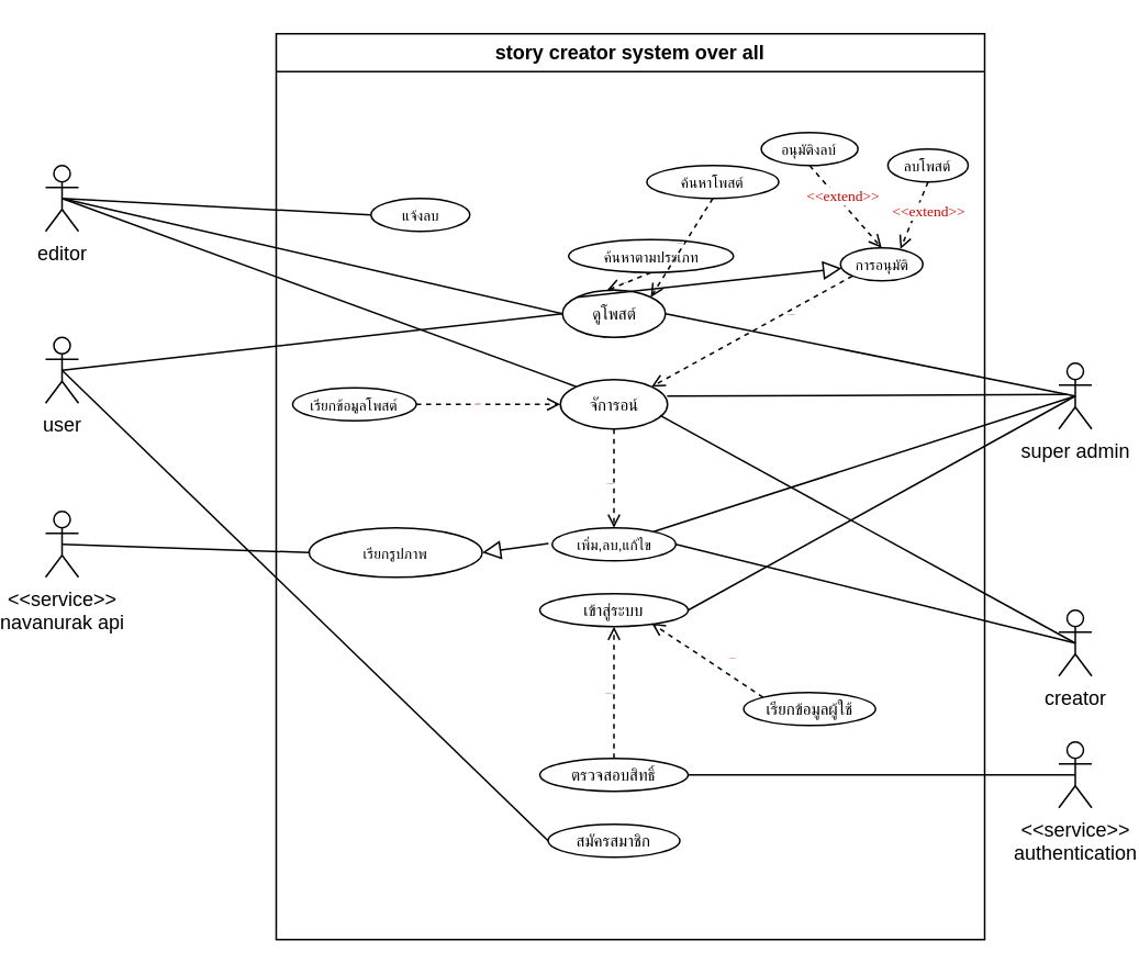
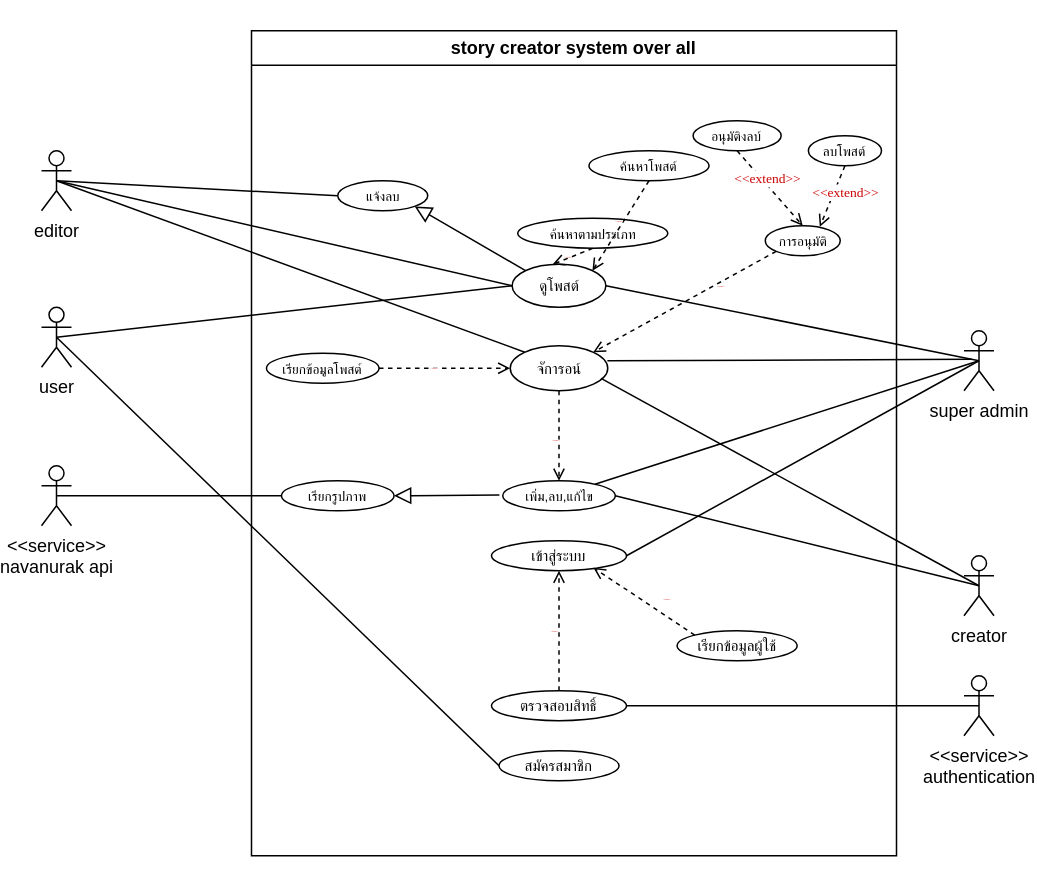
  <mxCell id="0" />
  <mxCell id="1" parent="0" />
  <mxCell id="2" value="story creator system over all" style="swimlane;whiteSpace=wrap" parent="1" vertex="1"><mxGeometry x="160" y="20" width="430" height="550" as="geometry" /></mxCell>
  <mxCell id="3" value="&lt;span style=&quot;font-size: 10px&quot;&gt;ดูโพสต์&lt;/span&gt;" style="ellipse;whiteSpace=wrap;html=1;" vertex="1" parent="2"><mxGeometry x="173.75" y="155.62" width="62.5" height="28.75" as="geometry" /></mxCell>
  <mxCell id="4" value="&lt;font style=&quot;font-size: 10px&quot;&gt;เข้าสู่ระบบ&lt;/font&gt;" style="ellipse;whiteSpace=wrap;html=1;" vertex="1" parent="2"><mxGeometry x="160" y="340" width="90" height="20" as="geometry" /></mxCell>
  <mxCell id="5" value="&lt;font style=&quot;font-size: 10px&quot;&gt;สมัครสมาชิก&lt;/font&gt;" style="ellipse;whiteSpace=wrap;html=1;" vertex="1" parent="2"><mxGeometry x="165" y="480" width="80" height="20" as="geometry" /></mxCell>
  <mxCell id="6" value="&lt;font style=&quot;font-size: 10px&quot;&gt;เรียกข้อมูลผู้ใช้&lt;/font&gt;" style="ellipse;whiteSpace=wrap;html=1;" vertex="1" parent="2"><mxGeometry x="283.75" y="400" width="80" height="20" as="geometry" /></mxCell>
  <mxCell id="7" value="&lt;font style=&quot;font-size: 10px&quot;&gt;ตรวจสอบสิทธิ์&lt;/font&gt;" style="ellipse;whiteSpace=wrap;html=1;" vertex="1" parent="2"><mxGeometry x="160" y="440" width="90" height="20" as="geometry" /></mxCell>
  <mxCell id="8" value="&amp;lt;&amp;lt;include&amp;gt;&amp;gt;" style="endArrow=open;endSize=6;dashed=1;html=1;entryX=0.5;entryY=1;entryDx=0;entryDy=0;exitX=0.5;exitY=0;exitDx=0;exitDy=0;rounded=1;strokeWidth=1;fontSize=1;fontFamily=Georgia;fontColor=#CC0000;spacing=8;spacingTop=5;spacingLeft=3;spacingBottom=5;spacingRight=9;labelBorderColor=none;" edge="1" parent="2" source="7" target="4"><mxGeometry width="160" relative="1" as="geometry"><mxPoint x="-70" y="370" as="sourcePoint" /><mxPoint x="90" y="370" as="targetPoint" /><mxPoint as="offset" /></mxGeometry></mxCell>
  <mxCell id="9" value="&amp;lt;&amp;lt;include&amp;gt;&amp;gt;" style="endArrow=open;endSize=6;dashed=1;html=1;exitX=0;exitY=0;exitDx=0;exitDy=0;rounded=1;strokeWidth=1;fontSize=1;fontFamily=Georgia;fontColor=#CC0000;spacing=8;spacingTop=5;spacingLeft=3;spacingBottom=5;spacingRight=9;labelBorderColor=none;entryX=0.755;entryY=0.898;entryDx=0;entryDy=0;entryPerimeter=0;" edge="1" parent="2" source="6" target="4"><mxGeometry x="-0.369" y="-11" width="160" relative="1" as="geometry"><mxPoint x="360.0" y="190" as="sourcePoint" /><mxPoint x="130" y="230" as="targetPoint" /><mxPoint as="offset" /></mxGeometry></mxCell>
  <mxCell id="10" value="&lt;font style=&quot;font-size: 9px&quot;&gt;ค้นหาตามประเภท&lt;/font&gt;" style="ellipse;whiteSpace=wrap;html=1;" vertex="1" parent="2"><mxGeometry x="177.5" y="125" width="100" height="20" as="geometry" /></mxCell>
  <mxCell id="11" value="&amp;lt;&amp;lt;extend&amp;gt;&amp;gt;" style="endArrow=open;endSize=6;dashed=1;html=1;exitX=0.5;exitY=1;exitDx=0;exitDy=0;rounded=1;strokeWidth=1;fontSize=1;fontFamily=Georgia;fontColor=#CC0000;spacing=8;spacingTop=5;spacingLeft=3;spacingBottom=5;spacingRight=9;labelBorderColor=none;entryX=0.431;entryY=0.008;entryDx=0;entryDy=0;entryPerimeter=0;" edge="1" parent="2" source="10" target="3"><mxGeometry x="0.017" y="2" width="160" relative="1" as="geometry"><mxPoint x="70.0" y="190" as="sourcePoint" /><mxPoint x="176" y="83.18" as="targetPoint" /><mxPoint y="-1" as="offset" /></mxGeometry></mxCell>
  <mxCell id="12" value="&lt;span style=&quot;font-size: 9px&quot;&gt;ค้นหาโพสต์&lt;/span&gt;" style="ellipse;whiteSpace=wrap;html=1;" vertex="1" parent="2"><mxGeometry x="225" y="80" width="80" height="20" as="geometry" /></mxCell>
  <mxCell id="13" value="&amp;lt;&amp;lt;extend&amp;gt;&amp;gt;" style="endArrow=open;endSize=6;dashed=1;html=1;exitX=0.5;exitY=1;exitDx=0;exitDy=0;rounded=1;strokeWidth=1;fontSize=1;fontFamily=Georgia;fontColor=#CC0000;spacing=8;spacingTop=5;spacingLeft=3;spacingBottom=5;spacingRight=9;labelBorderColor=none;entryX=1;entryY=0;entryDx=0;entryDy=0;" edge="1" parent="2" source="12" target="3"><mxGeometry x="-0.084" width="160" relative="1" as="geometry"><mxPoint x="165" y="60" as="sourcePoint" /><mxPoint x="220" y="130" as="targetPoint" /><mxPoint as="offset" /></mxGeometry></mxCell>
  <mxCell id="14" value="&lt;span style=&quot;font-size: 10px&quot;&gt;จัการอน์&lt;/span&gt;" style="ellipse;whiteSpace=wrap;html=1;" vertex="1" parent="2"><mxGeometry x="172.5" y="210" width="65" height="30" as="geometry" /></mxCell>
  <mxCell id="15" value="&lt;span style=&quot;font-size: 9px&quot;&gt;เรียกข้อมูลโพสต์&lt;/span&gt;" style="ellipse;whiteSpace=wrap;html=1;" vertex="1" parent="2"><mxGeometry x="10" y="215" width="75" height="20" as="geometry" /></mxCell>
  <mxCell id="16" value="&amp;lt;&amp;lt;include&amp;gt;&amp;gt;" style="endArrow=open;endSize=6;dashed=1;html=1;exitX=1;exitY=0.5;exitDx=0;exitDy=0;rounded=1;strokeWidth=1;fontSize=1;fontFamily=Georgia;fontColor=#CC0000;spacing=8;spacingTop=5;spacingLeft=3;spacingBottom=5;spacingRight=9;labelBorderColor=none;entryX=0;entryY=0.5;entryDx=0;entryDy=0;" edge="1" parent="2" source="15" target="14"><mxGeometry x="-0.077" width="160" relative="1" as="geometry"><mxPoint x="110" y="320" as="sourcePoint" /><mxPoint x="170" y="320" as="targetPoint" /><mxPoint as="offset" /></mxGeometry></mxCell>
  <mxCell id="17" value="&lt;span style=&quot;font-size: 9px&quot;&gt;แจ้งลบ&lt;/span&gt;" style="ellipse;whiteSpace=wrap;html=1;" vertex="1" parent="2"><mxGeometry x="57.5" y="100" width="60" height="20" as="geometry" /></mxCell>
  <mxCell id="18" value="&lt;span style=&quot;font-size: 9px&quot;&gt;เพิ่ม,ลบ,แก้ไข&lt;/span&gt;" style="ellipse;whiteSpace=wrap;html=1;" vertex="1" parent="2"><mxGeometry x="167.5" y="300" width="75" height="20" as="geometry" /></mxCell>
  <mxCell id="19" value="&lt;span style=&quot;font-size: 9px&quot;&gt;การอนุมัติ&lt;/span&gt;" style="ellipse;whiteSpace=wrap;html=1;" vertex="1" parent="2"><mxGeometry x="342.5" y="130" width="50" height="20" as="geometry" /></mxCell>
  <mxCell id="20" value="&amp;lt;&amp;lt;include&amp;gt;&amp;gt;" style="endArrow=open;endSize=6;dashed=1;html=1;exitX=0;exitY=1;exitDx=0;exitDy=0;rounded=1;strokeWidth=1;fontSize=1;fontFamily=Georgia;fontColor=#CC0000;spacing=8;spacingTop=5;spacingLeft=3;spacingBottom=5;spacingRight=9;labelBorderColor=none;entryX=1;entryY=0;entryDx=0;entryDy=0;" edge="1" parent="2" source="19" target="14"><mxGeometry x="-0.412" y="4" width="160" relative="1" as="geometry"><mxPoint x="130.0" y="50" as="sourcePoint" /><mxPoint x="186" y="93.18" as="targetPoint" /><mxPoint as="offset" /></mxGeometry></mxCell>
  <mxCell id="21" value="&amp;lt;&amp;lt;include&amp;gt;&amp;gt;" style="endArrow=open;endSize=6;dashed=1;html=1;rounded=1;strokeWidth=1;fontSize=1;fontFamily=Georgia;fontColor=#CC0000;spacing=8;spacingTop=5;spacingLeft=3;spacingBottom=5;spacingRight=9;labelBorderColor=none;entryX=0.5;entryY=0;entryDx=0;entryDy=0;startSize=4;exitX=0.5;exitY=1;exitDx=0;exitDy=0;" edge="1" parent="2" source="14" target="18"><mxGeometry x="0.084" y="1" width="160" relative="1" as="geometry"><mxPoint x="270" y="290" as="sourcePoint" /><mxPoint x="201.25" y="300" as="targetPoint" /><mxPoint as="offset" /></mxGeometry></mxCell>
  <mxCell id="22" value="&lt;span style=&quot;font-size: 9px&quot;&gt;อนุมัติงลบ์&lt;/span&gt;" style="ellipse;whiteSpace=wrap;html=1;" vertex="1" parent="2"><mxGeometry x="294.38" y="60" width="58.75" height="20" as="geometry" /></mxCell>
  <mxCell id="23" value="&lt;font style=&quot;font-size: 9px&quot;&gt;&amp;lt;&amp;lt;extend&amp;gt;&amp;gt;&lt;/font&gt;" style="endArrow=open;endSize=6;dashed=1;html=1;exitX=0.5;exitY=1;exitDx=0;exitDy=0;rounded=1;strokeWidth=1;fontSize=1;fontFamily=Georgia;fontColor=#CC0000;spacing=8;spacingTop=5;spacingLeft=3;spacingBottom=5;spacingRight=9;labelBorderColor=none;entryX=0.5;entryY=0;entryDx=0;entryDy=0;startSize=4;" edge="1" parent="2" source="22" target="19"><mxGeometry x="-0.116" y="5" width="160" relative="1" as="geometry"><mxPoint x="100" y="260" as="sourcePoint" /><mxPoint x="186.195" y="293.017" as="targetPoint" /><mxPoint as="offset" /></mxGeometry></mxCell>
  <mxCell id="24" value="&lt;span style=&quot;font-size: 9px&quot;&gt;ลบโพสต์&lt;/span&gt;" style="ellipse;whiteSpace=wrap;html=1;" vertex="1" parent="2"><mxGeometry x="371.25" y="70" width="48.75" height="20" as="geometry" /></mxCell>
  <mxCell id="25" value="&lt;font style=&quot;font-size: 9px&quot;&gt;&amp;lt;&amp;lt;extend&amp;gt;&amp;gt;&lt;/font&gt;" style="endArrow=open;endSize=6;dashed=1;html=1;exitX=0.5;exitY=1;exitDx=0;exitDy=0;rounded=1;strokeWidth=1;fontSize=1;fontFamily=Georgia;fontColor=#CC0000;spacing=8;spacingTop=5;spacingLeft=3;spacingBottom=5;spacingRight=9;labelBorderColor=none;entryX=0.727;entryY=0.037;entryDx=0;entryDy=0;startSize=4;entryPerimeter=0;" edge="1" parent="2" source="24" target="19"><mxGeometry x="-0.303" y="10" width="160" relative="1" as="geometry"><mxPoint x="340.005" y="100" as="sourcePoint" /><mxPoint x="340" y="130" as="targetPoint" /><mxPoint as="offset" /></mxGeometry></mxCell>
- <mxCell id="26" value="&lt;span style=&quot;font-size: 9px&quot;&gt;เรียกรูปภาพ&lt;/span&gt;" style="ellipse;whiteSpace=wrap;html=1;" vertex="1" parent="2"><mxGeometry x="20" y="300" width="105" height="30" as="geometry" /></mxCell>
- <mxCell id="27" value="" style="endArrow=block;endSize=9;endFill=0;html=1;fontFamily=Georgia;fontSize=1;fontColor=#CC0000;strokeWidth=1;exitX=0;exitY=0;exitDx=0;exitDy=0;spacing=-4;" edge="1" parent="2" source="3" target="19"><mxGeometry width="160" relative="1" as="geometry"><mxPoint x="60" y="70" as="sourcePoint" /><mxPoint x="220" y="70" as="targetPoint" /></mxGeometry></mxCell>
+ <mxCell id="26" value="&lt;span style=&quot;font-size: 9px&quot;&gt;เรียกรูปภาพ&lt;/span&gt;" style="ellipse;whiteSpace=wrap;html=1;" vertex="1" parent="2"><mxGeometry x="20" y="300" width="75" height="20" as="geometry" /></mxCell>
+ <mxCell id="27" value="" style="endArrow=block;endSize=9;endFill=0;html=1;fontFamily=Georgia;fontSize=1;fontColor=#CC0000;strokeWidth=1;exitX=0;exitY=0;exitDx=0;exitDy=0;entryX=1;entryY=1;entryDx=0;entryDy=0;spacing=-4;" edge="1" parent="2" source="3" target="17"><mxGeometry width="160" relative="1" as="geometry"><mxPoint x="60" y="70" as="sourcePoint" /><mxPoint x="220" y="70" as="targetPoint" /></mxGeometry></mxCell>
  <mxCell id="28" value="" style="endArrow=block;endSize=9;endFill=0;html=1;fontFamily=Georgia;fontSize=1;fontColor=#CC0000;strokeWidth=1;exitX=-0.03;exitY=0.477;exitDx=0;exitDy=0;entryX=1;entryY=0.5;entryDx=0;entryDy=0;spacing=-4;exitPerimeter=0;" edge="1" parent="2" source="18" target="26"><mxGeometry width="160" relative="1" as="geometry"><mxPoint x="192.96" y="169.804" as="sourcePoint" /><mxPoint x="118.713" y="127.071" as="targetPoint" /></mxGeometry></mxCell>
  <mxCell id="29" value="creator" style="shape=umlActor;verticalLabelPosition=bottom;verticalAlign=top;html=1;outlineConnect=0;" vertex="1" parent="1"><mxGeometry x="635" y="370" width="20" height="40" as="geometry" /></mxCell>
  <mxCell id="30" value="user" style="shape=umlActor;verticalLabelPosition=bottom;verticalAlign=top;html=1;outlineConnect=0;" vertex="1" parent="1"><mxGeometry x="20" y="204.37" width="20" height="40" as="geometry" /></mxCell>
  <mxCell id="31" value="editor" style="shape=umlActor;verticalLabelPosition=bottom;verticalAlign=top;html=1;outlineConnect=0;" vertex="1" parent="1"><mxGeometry x="20" y="100" width="20" height="40" as="geometry" /></mxCell>
  <mxCell id="32" value="super admin" style="shape=umlActor;verticalLabelPosition=bottom;verticalAlign=top;html=1;outlineConnect=0;" vertex="1" parent="1"><mxGeometry x="635" y="220" width="20" height="40" as="geometry" /></mxCell>
  <mxCell id="33" value="" style="endArrow=none;html=1;fontFamily=Georgia;fontSize=1;fontColor=#CC0000;strokeWidth=1;entryX=0.5;entryY=0.5;entryDx=0;entryDy=0;entryPerimeter=0;exitX=0;exitY=0.5;exitDx=0;exitDy=0;" edge="1" parent="1" source="3" target="30"><mxGeometry width="50" height="50" relative="1" as="geometry"><mxPoint x="220" y="177" as="sourcePoint" /><mxPoint x="-50" y="260" as="targetPoint" /></mxGeometry></mxCell>
  <mxCell id="34" value="" style="endArrow=none;html=1;fontFamily=Georgia;fontSize=1;fontColor=#CC0000;strokeWidth=1;entryX=1;entryY=0.5;entryDx=0;entryDy=0;exitX=0.5;exitY=0.5;exitDx=0;exitDy=0;exitPerimeter=0;" edge="1" parent="1" source="32" target="3"><mxGeometry width="50" height="50" relative="1" as="geometry"><mxPoint x="640" y="228" as="sourcePoint" /><mxPoint x="355" y="200" as="targetPoint" /></mxGeometry></mxCell>
  <mxCell id="35" value="&amp;lt;&amp;lt;service&amp;gt;&amp;gt;&lt;br&gt;authentication" style="shape=umlActor;verticalLabelPosition=bottom;verticalAlign=top;html=1;outlineConnect=0;" vertex="1" parent="1"><mxGeometry x="635" y="450" width="20" height="40" as="geometry" /></mxCell>
  <mxCell id="36" value="" style="endArrow=none;html=1;fontFamily=Georgia;fontSize=1;fontColor=#CC0000;strokeWidth=1;entryX=1;entryY=0.5;entryDx=0;entryDy=0;exitX=0.5;exitY=0.5;exitDx=0;exitDy=0;exitPerimeter=0;" edge="1" parent="1" source="35" target="7"><mxGeometry width="50" height="50" relative="1" as="geometry"><mxPoint x="655" y="240" as="sourcePoint" /><mxPoint x="340" y="270" as="targetPoint" /></mxGeometry></mxCell>
  <mxCell id="37" value="" style="endArrow=none;html=1;fontFamily=Georgia;fontSize=1;fontColor=#CC0000;strokeWidth=1;entryX=0.996;entryY=0.336;entryDx=0;entryDy=0;entryPerimeter=0;" edge="1" parent="1" target="14"><mxGeometry width="50" height="50" relative="1" as="geometry"><mxPoint x="640" y="239" as="sourcePoint" /><mxPoint x="420" y="340" as="targetPoint" /></mxGeometry></mxCell>
  <mxCell id="38" value="" style="endArrow=none;html=1;fontFamily=Georgia;fontSize=1;fontColor=#CC0000;strokeWidth=1;entryX=0.5;entryY=0.5;entryDx=0;entryDy=0;entryPerimeter=0;exitX=0;exitY=0.5;exitDx=0;exitDy=0;" edge="1" parent="1" source="3" target="31"><mxGeometry width="50" height="50" relative="1" as="geometry"><mxPoint x="343.75" y="199.995" as="sourcePoint" /><mxPoint x="-15" y="200" as="targetPoint" /></mxGeometry></mxCell>
  <mxCell id="39" value="" style="endArrow=none;html=1;fontFamily=Georgia;fontSize=1;fontColor=#CC0000;strokeWidth=1;entryX=0.5;entryY=0.5;entryDx=0;entryDy=0;entryPerimeter=0;exitX=0;exitY=0;exitDx=0;exitDy=0;" edge="1" parent="1" source="14" target="31"><mxGeometry width="50" height="50" relative="1" as="geometry"><mxPoint x="343.75" y="199.995" as="sourcePoint" /><mxPoint x="75" y="95" as="targetPoint" /></mxGeometry></mxCell>
  <mxCell id="40" value="" style="endArrow=none;html=1;fontFamily=Georgia;fontSize=1;fontColor=#CC0000;strokeWidth=1;exitX=0;exitY=0.5;exitDx=0;exitDy=0;entryX=0.5;entryY=0.5;entryDx=0;entryDy=0;entryPerimeter=0;" edge="1" parent="1" source="17" target="31"><mxGeometry width="50" height="50" relative="1" as="geometry"><mxPoint x="339.363" y="244.479" as="sourcePoint" /><mxPoint x="70" y="90" as="targetPoint" /></mxGeometry></mxCell>
  <mxCell id="41" value="" style="endArrow=none;html=1;fontFamily=Georgia;fontSize=1;fontColor=#CC0000;strokeWidth=1;exitX=0.5;exitY=0.5;exitDx=0;exitDy=0;exitPerimeter=0;" edge="1" parent="1" source="32" target="18"><mxGeometry width="50" height="50" relative="1" as="geometry"><mxPoint x="645" y="230" as="sourcePoint" /><mxPoint x="515" y="160" as="targetPoint" /></mxGeometry></mxCell>
  <mxCell id="42" value="" style="endArrow=none;html=1;fontFamily=Georgia;fontSize=1;fontColor=#CC0000;strokeWidth=1;entryX=0.931;entryY=0.727;entryDx=0;entryDy=0;exitX=0.5;exitY=0.5;exitDx=0;exitDy=0;exitPerimeter=0;entryPerimeter=0;" edge="1" parent="1" source="29" target="14"><mxGeometry width="50" height="50" relative="1" as="geometry"><mxPoint x="655" y="249" as="sourcePoint" /><mxPoint x="396.25" y="310" as="targetPoint" /></mxGeometry></mxCell>
  <mxCell id="43" value="" style="endArrow=none;html=1;fontFamily=Georgia;fontSize=1;fontColor=#CC0000;strokeWidth=1;entryX=1;entryY=0.5;entryDx=0;entryDy=0;" edge="1" parent="1" target="18"><mxGeometry width="50" height="50" relative="1" as="geometry"><mxPoint x="645" y="390" as="sourcePoint" /><mxPoint x="519" y="290" as="targetPoint" /></mxGeometry></mxCell>
  <mxCell id="44" value="" style="endArrow=none;html=1;fontFamily=Georgia;fontSize=1;fontColor=#CC0000;strokeWidth=1;entryX=0.5;entryY=0.5;entryDx=0;entryDy=0;entryPerimeter=0;exitX=0;exitY=0.5;exitDx=0;exitDy=0;" edge="1" parent="1" source="5" target="30"><mxGeometry width="50" height="50" relative="1" as="geometry"><mxPoint x="343.75" y="199.995" as="sourcePoint" /><mxPoint x="40" y="234.37" as="targetPoint" /></mxGeometry></mxCell>
  <mxCell id="45" value="" style="endArrow=none;html=1;fontFamily=Georgia;fontSize=1;fontColor=#CC0000;strokeWidth=1;entryX=1;entryY=0.5;entryDx=0;entryDy=0;exitX=0.5;exitY=0.5;exitDx=0;exitDy=0;exitPerimeter=0;" edge="1" parent="1" source="32" target="4"><mxGeometry width="50" height="50" relative="1" as="geometry"><mxPoint x="655" y="480" as="sourcePoint" /><mxPoint x="420" y="480" as="targetPoint" /></mxGeometry></mxCell>
  <mxCell id="46" value="&amp;lt;&amp;lt;service&amp;gt;&amp;gt;&lt;br&gt;navanurak api" style="shape=umlActor;verticalLabelPosition=bottom;verticalAlign=top;html=1;outlineConnect=0;" vertex="1" parent="1"><mxGeometry x="20" y="310" width="20" height="40" as="geometry" /></mxCell>
  <mxCell id="47" value="" style="endArrow=none;html=1;fontFamily=Georgia;fontSize=1;fontColor=#CC0000;strokeWidth=1;entryX=0.5;entryY=0.5;entryDx=0;entryDy=0;exitX=0;exitY=0.5;exitDx=0;exitDy=0;entryPerimeter=0;" edge="1" parent="1" source="26" target="46"><mxGeometry width="50" height="50" relative="1" as="geometry"><mxPoint x="655" y="480" as="sourcePoint" /><mxPoint x="420" y="480" as="targetPoint" /></mxGeometry></mxCell>
